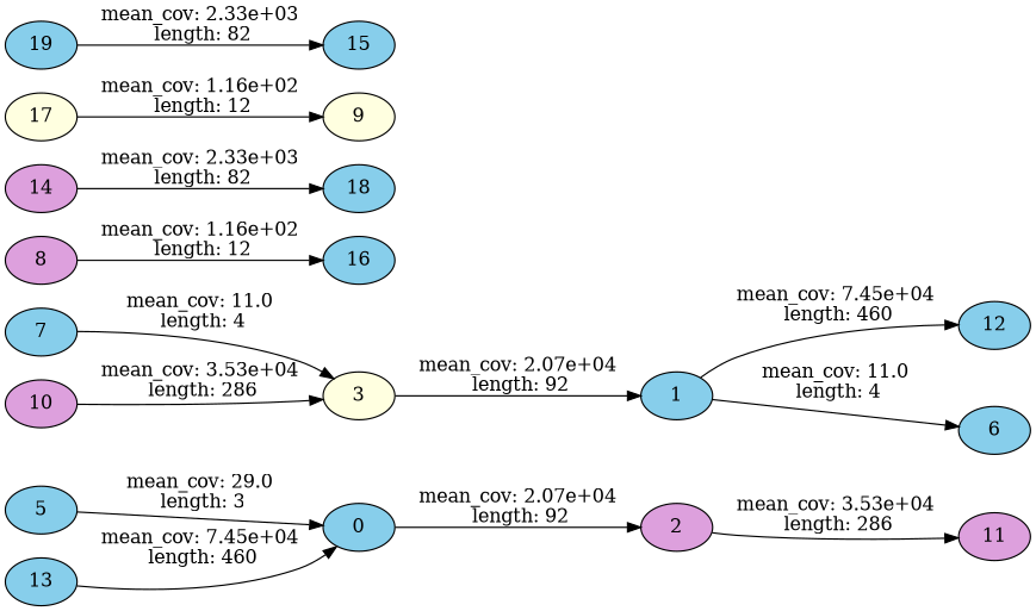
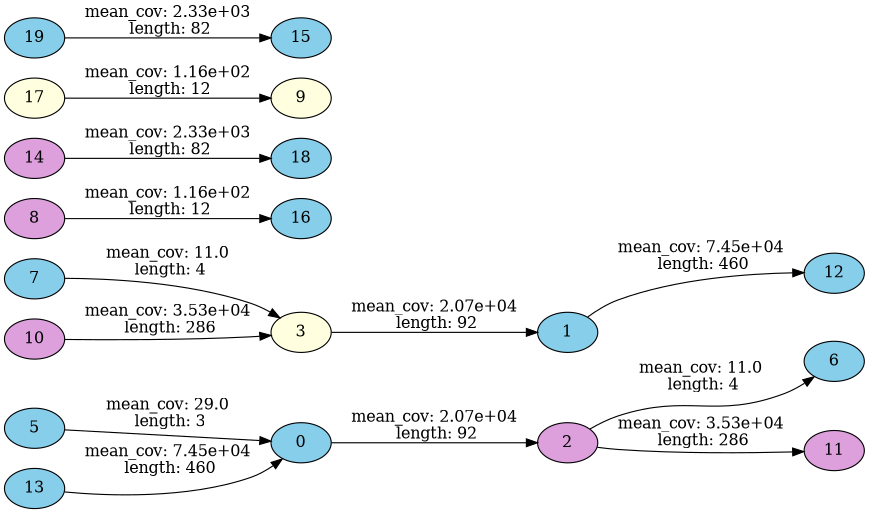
  strict digraph {
    rankdir=LR
    node [fillcolor=skyblue style=filled]
    edge [length=4 mean_cov=9.666666666666666]
    2 [fillcolor=plum]
    0
    6
    11 [fillcolor=plum]
    1
    12
    3 [fillcolor=lightyellow]
    5
    7
    8 [fillcolor=plum]
    16
    10 [fillcolor=plum]
    13
    14 [fillcolor=plum]
    18
    17 [fillcolor=lightyellow]
    9 [fillcolor=lightyellow]
    19
    15
-   1 -> 6 [label="mean_cov: 11.0\n length: 4" mean_cov=2.75]
+   2 -> 6 [label="mean_cov: 11.0\n length: 4" mean_cov=2.75]
    2 -> 11 [label="mean_cov: 3.53e+04\n length: 286" length=286 mean_cov=123.48251748251748]
    0 -> 2 [label="mean_cov: 2.07e+04\n length: 92" length=92 mean_cov=224.6195652173913]
    1 -> 12 [label="mean_cov: 7.45e+04\n length: 460" length=460 mean_cov=161.90652173913043]
    3 -> 1 [label="mean_cov: 2.07e+04\n length: 92" length=92 mean_cov=224.6195652173913]
    5 -> 0 [label="mean_cov: 29.0\n length: 3" length=3]
    7 -> 3 [label="mean_cov: 11.0\n length: 4" mean_cov=2.75]
    8 -> 16 [label="mean_cov: 1.16e+02\n length: 12" length=12]
    10 -> 3 [label="mean_cov: 3.53e+04\n length: 286" length=286 mean_cov=123.48251748251748]
    13 -> 0 [label="mean_cov: 7.45e+04\n length: 460" length=460 mean_cov=161.90652173913043]
    14 -> 18 [label="mean_cov: 2.33e+03\n length: 82" length=82 mean_cov=28.414634146341463]
    17 -> 9 [label="mean_cov: 1.16e+02\n length: 12" length=12]
    19 -> 15 [label="mean_cov: 2.33e+03\n length: 82" length=82 mean_cov=28.414634146341463]
  }
